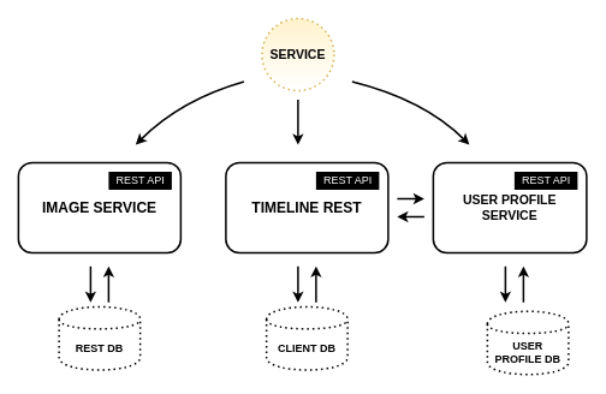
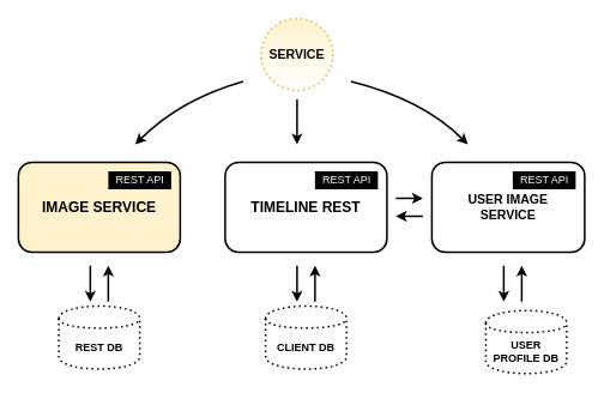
  <mxCell id="0" />
  <mxCell id="1" parent="0" />
  <mxCell id="2" value="SERVICE" style="ellipse;whiteSpace=wrap;html=1;aspect=fixed;dashed=1;fontStyle=1;strokeWidth=2;dashPattern=1 2;perimeterSpacing=0;fillColor=#fff2cc;strokeColor=#d6b656;gradientColor=#ffffff;fontSize=14;" parent="1" vertex="1"><mxGeometry x="290" y="20" width="80" height="80" as="geometry" /></mxCell>
  <mxCell id="3" value="" style="endArrow=classic;html=1;fontSize=14;curved=1;strokeWidth=2;" parent="1" edge="1"><mxGeometry width="50" height="50" relative="1" as="geometry"><mxPoint x="270" y="90" as="sourcePoint" /><mxPoint x="150" y="160" as="targetPoint" /><Array as="points"><mxPoint x="200" y="110" /></Array></mxGeometry></mxCell>
  <mxCell id="4" value="" style="endArrow=classic;html=1;strokeWidth=2;fontSize=14;" parent="1" edge="1"><mxGeometry width="50" height="50" relative="1" as="geometry"><mxPoint x="330" y="110" as="sourcePoint" /><mxPoint x="330" y="160" as="targetPoint" /></mxGeometry></mxCell>
  <mxCell id="5" value="" style="endArrow=classic;html=1;strokeWidth=2;fontSize=14;curved=1;" parent="1" edge="1"><mxGeometry width="50" height="50" relative="1" as="geometry"><mxPoint x="390" y="90" as="sourcePoint" /><mxPoint x="520" y="160" as="targetPoint" /><Array as="points"><mxPoint x="470" y="110" /></Array></mxGeometry></mxCell>
  <mxCell id="6" value="" style="group" parent="1" vertex="1" connectable="0"><mxGeometry x="20" y="180" width="180" height="100" as="geometry" /></mxCell>
- <mxCell id="7" value="IMAGE SERVICE" style="rounded=1;whiteSpace=wrap;html=1;strokeWidth=2;fontStyle=1;fontSize=16;" parent="6" vertex="1"><mxGeometry width="180" height="100" as="geometry" /></mxCell>
+ <mxCell id="7" value="IMAGE SERVICE" style="rounded=1;whiteSpace=wrap;html=1;strokeWidth=2;fontStyle=1;fontSize=16;fillColor=#fff2cc;" parent="6" vertex="1"><mxGeometry width="180" height="100" as="geometry" /></mxCell>
  <mxCell id="8" value="REST API" style="text;html=1;align=center;verticalAlign=middle;resizable=0;points=[];autosize=1;fontSize=12;fillColor=#000000;fontColor=#FFFFFF;" parent="6" vertex="1"><mxGeometry x="100" y="10" width="70" height="20" as="geometry" /></mxCell>
  <mxCell id="9" value="" style="group" parent="1" vertex="1" connectable="0"><mxGeometry x="250" y="180" width="180" height="100" as="geometry" /></mxCell>
  <mxCell id="10" value="&lt;font style=&quot;font-size: 16px&quot;&gt;TIMELINE REST&lt;/font&gt;" style="rounded=1;whiteSpace=wrap;html=1;strokeWidth=2;fontStyle=1;fontSize=14;" parent="9" vertex="1"><mxGeometry width="180" height="100" as="geometry" /></mxCell>
  <mxCell id="11" value="REST API" style="text;html=1;align=center;verticalAlign=middle;resizable=0;points=[];autosize=1;fontSize=12;fillColor=#000000;fontColor=#FFFFFF;" parent="9" vertex="1"><mxGeometry x="100" y="10" width="70" height="20" as="geometry" /></mxCell>
  <mxCell id="12" value="" style="group" parent="1" vertex="1" connectable="0"><mxGeometry x="480" y="180" width="170" height="100" as="geometry" /></mxCell>
  <mxCell id="13" value="" style="group" parent="12" vertex="1" connectable="0"><mxGeometry width="170" height="100" as="geometry" /></mxCell>
- <mxCell id="14" value="USER PROFILE&lt;br style=&quot;font-size: 14px;&quot;&gt;SERVICE" style="rounded=1;whiteSpace=wrap;html=1;strokeWidth=2;fontStyle=1;fontSize=14;" parent="13" vertex="1"><mxGeometry width="170" height="100" as="geometry" /></mxCell>
+ <mxCell id="14" value="USER IMAGE&lt;br style=&quot;font-size: 14px;&quot;&gt;SERVICE" style="rounded=1;whiteSpace=wrap;html=1;strokeWidth=2;fontStyle=1;fontSize=14;" parent="13" vertex="1"><mxGeometry width="170" height="100" as="geometry" /></mxCell>
  <mxCell id="15" value="REST API" style="text;html=1;align=center;verticalAlign=middle;resizable=0;points=[];autosize=1;fontSize=12;fillColor=#000000;fontColor=#FFFFFF;" parent="13" vertex="1"><mxGeometry x="90" y="10" width="70" height="20" as="geometry" /></mxCell>
  <mxCell id="16" value="" style="group" parent="1" vertex="1" connectable="0"><mxGeometry x="330" y="295" width="20" height="40" as="geometry" /></mxCell>
  <mxCell id="17" value="" style="endArrow=classic;html=1;strokeWidth=2;fontSize=14;fontColor=#FFFFFF;" parent="16" edge="1"><mxGeometry width="50" height="50" relative="1" as="geometry"><mxPoint as="sourcePoint" /><mxPoint y="40" as="targetPoint" /></mxGeometry></mxCell>
  <mxCell id="18" value="" style="endArrow=classic;html=1;strokeWidth=2;fontSize=14;fontColor=#FFFFFF;" parent="16" edge="1"><mxGeometry width="50" height="50" relative="1" as="geometry"><mxPoint x="20" y="40" as="sourcePoint" /><mxPoint x="20" as="targetPoint" /></mxGeometry></mxCell>
  <mxCell id="19" value="" style="group" parent="1" vertex="1" connectable="0"><mxGeometry x="100" y="295" width="20" height="40" as="geometry" /></mxCell>
  <mxCell id="20" value="" style="endArrow=classic;html=1;strokeWidth=2;fontSize=14;fontColor=#FFFFFF;" parent="19" edge="1"><mxGeometry width="50" height="50" relative="1" as="geometry"><mxPoint as="sourcePoint" /><mxPoint y="40" as="targetPoint" /></mxGeometry></mxCell>
  <mxCell id="21" value="" style="endArrow=classic;html=1;strokeWidth=2;fontSize=14;fontColor=#FFFFFF;" parent="19" edge="1"><mxGeometry width="50" height="50" relative="1" as="geometry"><mxPoint x="20" y="40" as="sourcePoint" /><mxPoint x="20" as="targetPoint" /></mxGeometry></mxCell>
  <mxCell id="22" value="" style="group" parent="1" vertex="1" connectable="0"><mxGeometry x="560" y="295" width="20" height="40" as="geometry" /></mxCell>
  <mxCell id="23" value="" style="endArrow=classic;html=1;strokeWidth=2;fontSize=14;fontColor=#FFFFFF;" parent="22" edge="1"><mxGeometry width="50" height="50" relative="1" as="geometry"><mxPoint as="sourcePoint" /><mxPoint y="40" as="targetPoint" /></mxGeometry></mxCell>
  <mxCell id="24" value="" style="endArrow=classic;html=1;strokeWidth=2;fontSize=14;fontColor=#FFFFFF;" parent="22" edge="1"><mxGeometry width="50" height="50" relative="1" as="geometry"><mxPoint x="20" y="40" as="sourcePoint" /><mxPoint x="20" as="targetPoint" /></mxGeometry></mxCell>
  <mxCell id="25" value="REST DB" style="shape=cylinder;whiteSpace=wrap;html=1;boundedLbl=1;backgroundOutline=1;dashed=1;dashPattern=1 2;strokeWidth=2;fillColor=#FFFFFF;gradientColor=none;fontSize=12;fontColor=#000000;fontStyle=1" parent="1" vertex="1"><mxGeometry x="65" y="340" width="90" height="70" as="geometry" /></mxCell>
  <mxCell id="26" value="CLIENT DB" style="shape=cylinder;whiteSpace=wrap;html=1;boundedLbl=1;backgroundOutline=1;dashed=1;dashPattern=1 2;strokeWidth=2;fillColor=#FFFFFF;gradientColor=none;fontSize=12;fontColor=#000000;fontStyle=1" parent="1" vertex="1"><mxGeometry x="295" y="340" width="90" height="70" as="geometry" /></mxCell>
  <mxCell id="27" value="USER PROFILE DB" style="shape=cylinder;whiteSpace=wrap;html=1;boundedLbl=1;backgroundOutline=1;dashed=1;dashPattern=1 2;strokeWidth=2;fillColor=#FFFFFF;gradientColor=none;fontSize=12;fontColor=#000000;fontStyle=1" parent="1" vertex="1"><mxGeometry x="540" y="345" width="90" height="70" as="geometry" /></mxCell>
  <mxCell id="28" value="" style="group" parent="1" vertex="1" connectable="0"><mxGeometry x="440" y="220" width="30" height="20" as="geometry" /></mxCell>
  <mxCell id="29" value="" style="endArrow=classic;html=1;strokeWidth=2;fontSize=12;fontColor=#000000;" parent="28" edge="1"><mxGeometry width="50" height="50" relative="1" as="geometry"><mxPoint as="sourcePoint" /><mxPoint x="30" as="targetPoint" /></mxGeometry></mxCell>
  <mxCell id="30" value="" style="endArrow=classic;html=1;strokeWidth=2;fontSize=12;fontColor=#000000;" parent="28" edge="1"><mxGeometry width="50" height="50" relative="1" as="geometry"><mxPoint x="30" y="20" as="sourcePoint" /><mxPoint y="20" as="targetPoint" /></mxGeometry></mxCell>
